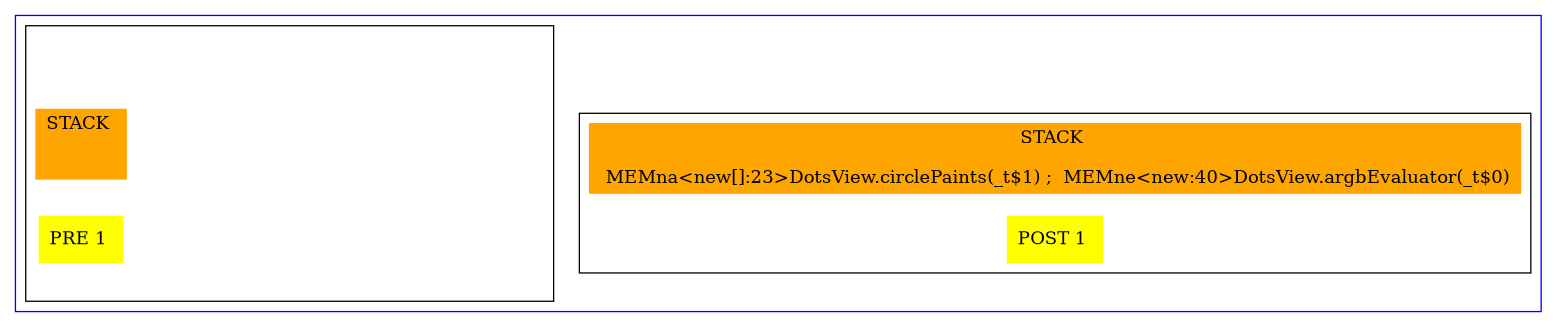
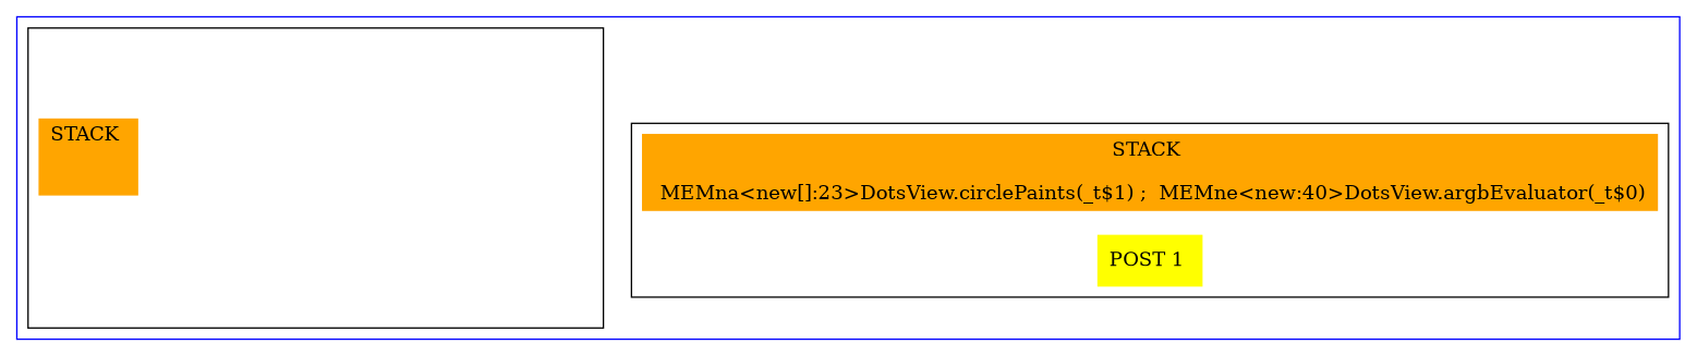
  digraph {
    compound=true
    rankdir=LR
    node [shape=box style=invis]
    edge [style=invis]
    n1 [color=orange label="STACK \n\n " style=filled]
    inv_11
    inv_12
    inv_13
    inv_14
    inv_111
    inv_1111
    inv_122
    inv_1222
    inv_133
    inv_1333
    inv_144
    inv_1444
-   n14 [color=yellow label="PRE 1 " style=filled]
    n15 [color=orange label="STACK \n\n MEMna<new[]:23>DotsView.circlePaints(_t$1) ;  MEMne<new:40>DotsView.argbEvaluator(_t$0)" style=filled]
    n16 [color=yellow label="POST 1 " style=filled]
    subgraph cluster_1 {
      color=blue
      subgraph cluster_2 {
        color=black
-       n14
        subgraph sub_3 {
          color=black
          n1
          inv_11
          inv_12
          inv_13
          inv_14
          inv_111
          inv_1111
          inv_122
          inv_1222
          inv_133
          inv_1333
          inv_144
          inv_1444
        }
      }
      subgraph cluster_4 {
        color=black
        n16
        subgraph sub_5 {
          color=black
          n15
        }
      }
    }
    n1 -> inv_11
    n1 -> inv_12
    n1 -> inv_13
    n1 -> inv_14
    inv_11 -> inv_111
    inv_12 -> inv_122
    inv_13 -> inv_133
    inv_14 -> inv_144
    inv_111 -> inv_1111
    inv_1111 -> n15
    inv_122 -> inv_1222
    inv_1222 -> n15
    inv_133 -> inv_1333
    inv_1333 -> n15
    inv_144 -> inv_1444
    inv_1444 -> n15
  }
